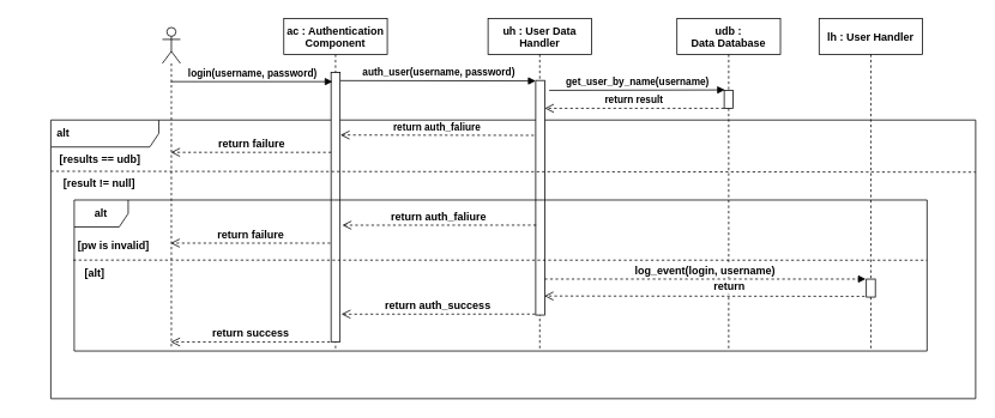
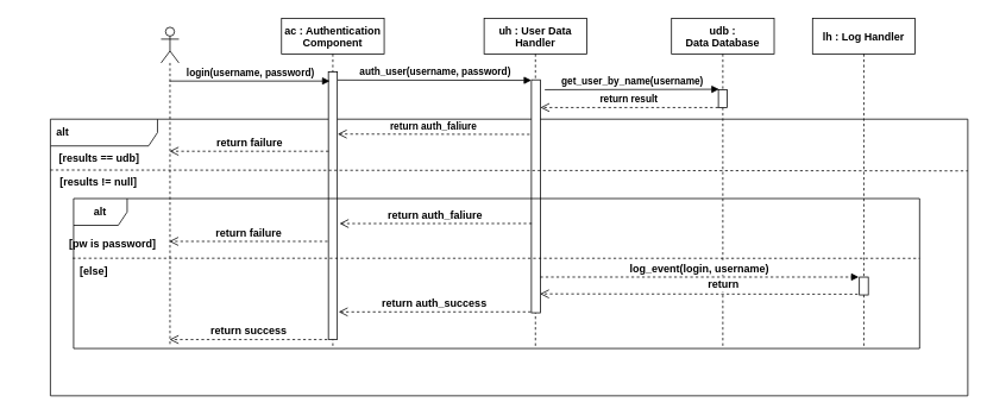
  <mxCell id="0" />
  <mxCell id="1" parent="0" />
  <mxCell id="2" value="&lt;font style=&quot;font-size: 12px&quot;&gt;&lt;b&gt;alt&lt;/b&gt;&lt;/font&gt;" style="shape=umlFrame;whiteSpace=wrap;html=1;width=120;height=30;boundedLbl=1;verticalAlign=middle;align=left;spacingLeft=5;" vertex="1" parent="1"><mxGeometry x="56" y="133" width="1028" height="310" as="geometry" /></mxCell>
  <mxCell id="3" value="ac : Authentication&#10; Component" style="shape=umlLifeline;perimeter=lifelinePerimeter;container=1;collapsible=0;recursiveResize=0;rounded=0;shadow=0;strokeWidth=1;fontStyle=1" parent="1" vertex="1"><mxGeometry x="315" y="20" width="115" height="370" as="geometry" /></mxCell>
  <mxCell id="4" value="" style="points=[];perimeter=orthogonalPerimeter;rounded=0;shadow=0;strokeWidth=1;" parent="3" vertex="1"><mxGeometry x="52.5" y="60" width="10" height="300" as="geometry" /></mxCell>
  <mxCell id="5" value="" style="shape=umlLifeline;participant=umlActor;perimeter=lifelinePerimeter;whiteSpace=wrap;html=1;container=1;collapsible=0;recursiveResize=0;verticalAlign=top;spacingTop=36;outlineConnect=0;" vertex="1" parent="1"><mxGeometry x="180" y="30" width="20" height="355" as="geometry" /></mxCell>
  <mxCell id="6" value="&lt;b&gt;login(username, password)&lt;br&gt;&lt;/b&gt;" style="html=1;verticalAlign=bottom;endArrow=block;rounded=0;entryX=0.47;entryY=0.19;entryDx=0;entryDy=0;entryPerimeter=0;" edge="1" parent="1" source="5" target="3"><mxGeometry width="80" relative="1" as="geometry"><mxPoint x="350" y="260" as="sourcePoint" /><mxPoint x="430" y="260" as="targetPoint" /></mxGeometry></mxCell>
  <mxCell id="7" value="uh : User Data&#10; Handler" style="shape=umlLifeline;perimeter=lifelinePerimeter;container=1;collapsible=0;recursiveResize=0;rounded=0;shadow=0;strokeWidth=1;fontStyle=1" vertex="1" parent="1"><mxGeometry x="542" y="20" width="115" height="370" as="geometry" /></mxCell>
  <mxCell id="8" value="" style="points=[];perimeter=orthogonalPerimeter;rounded=0;shadow=0;strokeWidth=1;" vertex="1" parent="7"><mxGeometry x="53" y="69" width="10" height="261" as="geometry" /></mxCell>
  <mxCell id="9" value="udb :&#10; Data Database" style="shape=umlLifeline;perimeter=lifelinePerimeter;container=1;collapsible=0;recursiveResize=0;rounded=0;shadow=0;strokeWidth=1;fontStyle=1" vertex="1" parent="1"><mxGeometry x="752" y="20" width="115" height="370" as="geometry" /></mxCell>
  <mxCell id="10" value="" style="points=[];perimeter=orthogonalPerimeter;rounded=0;shadow=0;strokeWidth=1;" vertex="1" parent="9"><mxGeometry x="52.5" y="80" width="10" height="20" as="geometry" /></mxCell>
  <mxCell id="11" value="&lt;b&gt;get_user_by_name(username)&lt;/b&gt;" style="html=1;verticalAlign=bottom;endArrow=block;rounded=0;entryX=0.078;entryY=0.008;entryDx=0;entryDy=0;entryPerimeter=0;endSize=6;" edge="1" parent="1"><mxGeometry width="80" relative="1" as="geometry"><mxPoint x="610" y="100" as="sourcePoint" /><mxPoint x="805.28" y="99.52" as="targetPoint" /></mxGeometry></mxCell>
  <mxCell id="12" value="&lt;b&gt;auth_user(username, password)&lt;br&gt;&lt;/b&gt;" style="html=1;verticalAlign=bottom;endArrow=block;rounded=0;entryX=0;entryY=0.002;entryDx=0;entryDy=0;entryPerimeter=0;exitX=1.044;exitY=0.103;exitDx=0;exitDy=0;exitPerimeter=0;" edge="1" parent="1" target="8"><mxGeometry width="80" relative="1" as="geometry"><mxPoint x="377.94" y="89.21" as="sourcePoint" /><mxPoint x="556" y="89.47" as="targetPoint" /></mxGeometry></mxCell>
  <mxCell id="13" value="&lt;b&gt;return result&lt;br&gt;&lt;/b&gt;" style="html=1;verticalAlign=bottom;endArrow=open;dashed=1;endSize=8;rounded=0;exitX=-0.02;exitY=0.999;exitDx=0;exitDy=0;exitPerimeter=0;" edge="1" parent="1" source="10" target="8"><mxGeometry relative="1" as="geometry"><mxPoint x="800" y="120" as="sourcePoint" /><mxPoint x="620" y="120" as="targetPoint" /></mxGeometry></mxCell>
  <mxCell id="14" value="&lt;b&gt;return auth_faliure&lt;br&gt;&lt;/b&gt;" style="html=1;verticalAlign=bottom;endArrow=open;dashed=1;endSize=8;rounded=0;exitX=-0.2;exitY=0.216;exitDx=0;exitDy=0;exitPerimeter=0;entryX=1.043;entryY=0.71;entryDx=0;entryDy=0;entryPerimeter=0;" edge="1" parent="1"><mxGeometry relative="1" as="geometry"><mxPoint x="593" y="150.04" as="sourcePoint" /><mxPoint x="377.93" y="149.7" as="targetPoint" /></mxGeometry></mxCell>
  <mxCell id="15" value="" style="endArrow=none;dashed=1;html=1;strokeWidth=1;rounded=0;endSize=6;exitX=0;exitY=1;exitDx=0;exitDy=0;" edge="1" parent="1"><mxGeometry width="50" height="50" relative="1" as="geometry"><mxPoint x="56" y="190" as="sourcePoint" /><mxPoint x="1084" y="191" as="targetPoint" /></mxGeometry></mxCell>
- <mxCell id="16" value="&lt;b&gt;[result != null]&lt;/b&gt;" style="text;html=1;strokeColor=none;fillColor=none;align=center;verticalAlign=middle;whiteSpace=wrap;rounded=0;" vertex="1" parent="1"><mxGeometry x="55" y="189" width="110" height="30" as="geometry" /></mxCell>
+ <mxCell id="16" value="&lt;b&gt;[results != null]&lt;/b&gt;" style="text;html=1;strokeColor=none;fillColor=none;align=center;verticalAlign=middle;whiteSpace=wrap;rounded=0;" vertex="1" parent="1"><mxGeometry x="55" y="189" width="110" height="30" as="geometry" /></mxCell>
  <mxCell id="17" value="&lt;b&gt;[results == udb]&lt;/b&gt;" style="text;html=1;strokeColor=none;fillColor=none;align=center;verticalAlign=middle;whiteSpace=wrap;rounded=0;" vertex="1" parent="1"><mxGeometry x="56" y="162" width="110" height="30" as="geometry" /></mxCell>
  <mxCell id="18" value="&lt;b&gt;return failure&lt;br&gt;&lt;/b&gt;" style="html=1;verticalAlign=bottom;endArrow=open;dashed=1;endSize=8;rounded=0;fontSize=12;strokeWidth=1;exitX=0.016;exitY=0.476;exitDx=0;exitDy=0;exitPerimeter=0;" edge="1" parent="1" target="5"><mxGeometry relative="1" as="geometry"><mxPoint x="367.66" y="168.96" as="sourcePoint" /><mxPoint x="200" y="169" as="targetPoint" /></mxGeometry></mxCell>
  <mxCell id="19" value="&lt;b&gt;alt&lt;/b&gt;" style="shape=umlFrame;whiteSpace=wrap;html=1;fontSize=12;" vertex="1" parent="1"><mxGeometry x="82" y="222" width="948" height="168" as="geometry" /></mxCell>
- <mxCell id="20" value="&lt;b&gt;[pw is invalid]&lt;/b&gt;" style="text;html=1;strokeColor=none;fillColor=none;align=center;verticalAlign=middle;whiteSpace=wrap;rounded=0;fontSize=12;" vertex="1" parent="1"><mxGeometry x="41" y="263" width="170" height="20" as="geometry" /></mxCell>
- <mxCell id="21" value="&lt;b&gt;[alt]&lt;/b&gt;" style="text;html=1;strokeColor=none;fillColor=none;align=center;verticalAlign=middle;whiteSpace=wrap;rounded=0;fontSize=12;" vertex="1" parent="1"><mxGeometry x="20" y="294" width="170" height="20" as="geometry" /></mxCell>
+ <mxCell id="20" value="&lt;b&gt;[pw is password]&lt;/b&gt;" style="text;html=1;strokeColor=none;fillColor=none;align=center;verticalAlign=middle;whiteSpace=wrap;rounded=0;fontSize=12;" vertex="1" parent="1"><mxGeometry x="41" y="263" width="170" height="20" as="geometry" /></mxCell>
+ <mxCell id="21" value="&lt;b&gt;[else]&lt;/b&gt;" style="text;html=1;strokeColor=none;fillColor=none;align=center;verticalAlign=middle;whiteSpace=wrap;rounded=0;fontSize=12;" vertex="1" parent="1"><mxGeometry x="20" y="294" width="170" height="20" as="geometry" /></mxCell>
  <mxCell id="22" value="" style="endArrow=none;dashed=1;html=1;rounded=0;fontSize=12;endSize=6;strokeWidth=1;entryX=0.999;entryY=0.344;entryDx=0;entryDy=0;entryPerimeter=0;exitX=0;exitY=0.343;exitDx=0;exitDy=0;exitPerimeter=0;" edge="1" parent="1"><mxGeometry width="50" height="50" relative="1" as="geometry"><mxPoint x="81" y="288.846" as="sourcePoint" /><mxPoint x="1030" y="288.968" as="targetPoint" /></mxGeometry></mxCell>
  <mxCell id="23" value="&lt;b&gt;return auth_faliure&lt;br&gt;&lt;/b&gt;" style="html=1;verticalAlign=bottom;endArrow=open;dashed=1;endSize=8;rounded=0;fontSize=12;strokeWidth=1;exitX=0.033;exitY=0.758;exitDx=0;exitDy=0;exitPerimeter=0;" edge="1" parent="1"><mxGeometry relative="1" as="geometry"><mxPoint x="595.33" y="249.938" as="sourcePoint" /><mxPoint x="380" y="250" as="targetPoint" /></mxGeometry></mxCell>
  <mxCell id="24" value="&lt;b&gt;return auth_success&lt;br&gt;&lt;/b&gt;" style="html=1;verticalAlign=bottom;endArrow=open;dashed=1;endSize=8;rounded=0;fontSize=12;strokeWidth=1;exitX=0.033;exitY=0.758;exitDx=0;exitDy=0;exitPerimeter=0;" edge="1" parent="1"><mxGeometry relative="1" as="geometry"><mxPoint x="594.33" y="348.938" as="sourcePoint" /><mxPoint x="379" y="349" as="targetPoint" /></mxGeometry></mxCell>
  <mxCell id="25" value="&lt;b&gt;return success&lt;br&gt;&lt;/b&gt;" style="html=1;verticalAlign=bottom;endArrow=open;dashed=1;endSize=8;rounded=0;fontSize=12;strokeWidth=1;exitX=-0.13;exitY=1;exitDx=0;exitDy=0;exitPerimeter=0;" edge="1" parent="1" source="4" target="5"><mxGeometry relative="1" as="geometry"><mxPoint x="370" y="350" as="sourcePoint" /><mxPoint x="290" y="350" as="targetPoint" /></mxGeometry></mxCell>
  <mxCell id="26" value="&lt;b&gt;return failure&lt;br&gt;&lt;/b&gt;" style="html=1;verticalAlign=bottom;endArrow=open;dashed=1;endSize=8;rounded=0;fontSize=12;strokeWidth=1;exitX=0.016;exitY=0.476;exitDx=0;exitDy=0;exitPerimeter=0;" edge="1" parent="1"><mxGeometry relative="1" as="geometry"><mxPoint x="366.66" y="269.96" as="sourcePoint" /><mxPoint x="189.167" y="269.96" as="targetPoint" /></mxGeometry></mxCell>
- <mxCell id="27" value="lh : User Handler" style="shape=umlLifeline;perimeter=lifelinePerimeter;container=1;collapsible=0;recursiveResize=0;rounded=0;shadow=0;strokeWidth=1;fontStyle=1" vertex="1" parent="1"><mxGeometry x="910" y="20" width="115" height="370" as="geometry" /></mxCell>
+ <mxCell id="27" value="lh : Log Handler" style="shape=umlLifeline;perimeter=lifelinePerimeter;container=1;collapsible=0;recursiveResize=0;rounded=0;shadow=0;strokeWidth=1;fontStyle=1" vertex="1" parent="1"><mxGeometry x="910" y="20" width="115" height="370" as="geometry" /></mxCell>
  <mxCell id="28" value="" style="points=[];perimeter=orthogonalPerimeter;rounded=0;shadow=0;strokeWidth=1;" vertex="1" parent="27"><mxGeometry x="52.5" y="290" width="10" height="20" as="geometry" /></mxCell>
  <mxCell id="29" value="&lt;b&gt;log_event(login, username)&lt;br&gt;&lt;/b&gt;" style="html=1;verticalAlign=bottom;endArrow=block;rounded=0;dashed=1;fontSize=12;endSize=6;strokeWidth=1;entryX=-0.071;entryY=-0.003;entryDx=0;entryDy=0;entryPerimeter=0;" edge="1" parent="1" source="8" target="28"><mxGeometry width="80" relative="1" as="geometry"><mxPoint x="620" y="290" as="sourcePoint" /><mxPoint x="940" y="270" as="targetPoint" /></mxGeometry></mxCell>
  <mxCell id="30" value="" style="html=1;verticalAlign=bottom;endArrow=open;dashed=1;endSize=8;rounded=0;fontSize=12;strokeWidth=1;exitX=-0.179;exitY=0.929;exitDx=0;exitDy=0;exitPerimeter=0;entryX=0.958;entryY=0.846;entryDx=0;entryDy=0;entryPerimeter=0;" edge="1" parent="1"><mxGeometry relative="1" as="geometry"><mxPoint x="960.71" y="329.16" as="sourcePoint" /><mxPoint x="604.58" y="328.806" as="targetPoint" /></mxGeometry></mxCell>
  <mxCell id="31" value="&lt;b&gt;return&lt;/b&gt;" style="edgeLabel;html=1;align=center;verticalAlign=middle;resizable=0;points=[];fontSize=12;" vertex="1" connectable="0" parent="30"><mxGeometry x="-0.085" relative="1" as="geometry"><mxPoint x="12" y="-10" as="offset" /></mxGeometry></mxCell>
